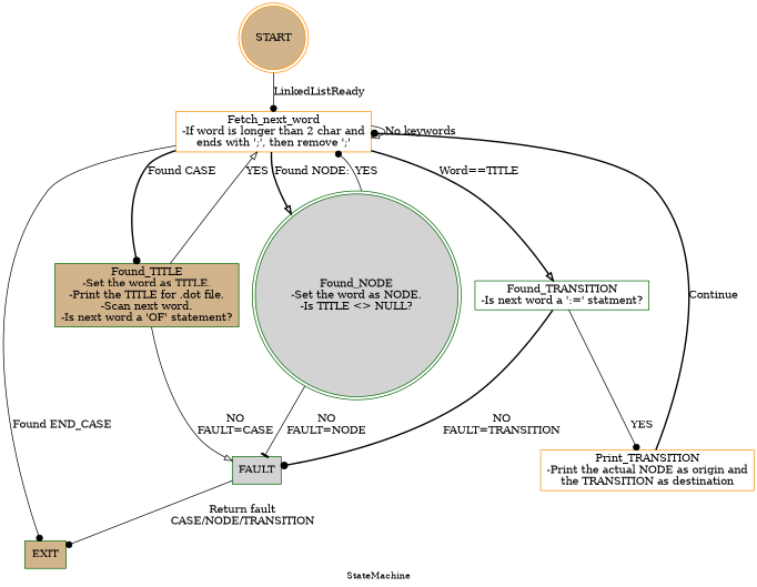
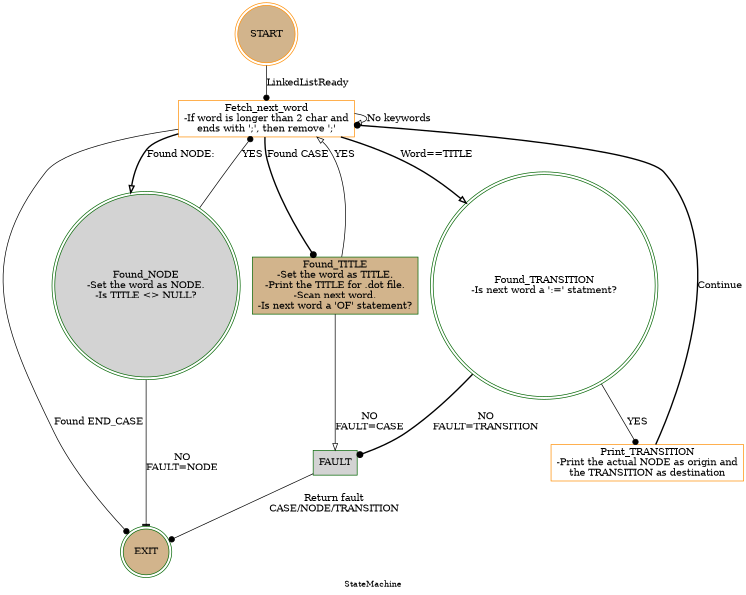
  digraph {
    fontsize=12
    label=StateMachine
    node [color=darkgreen fillcolor=tan shape=box style=filled]
    edge [arrowhead=dot style=solid]
    n1 [color=darkorange label=START shape=doublecircle]
    n2 [color=darkorange fillcolor=white label="Fetch_next_word\n-If word is longer than 2 char and\nends with ';', then remove ';'"]
-   n3 [label=EXIT]
+   n3 [label=EXIT shape=doublecircle]
    n4 [label="Found_TITLE\n-Set the word as TITLE.\n-Print the TITLE for .dot file.\n-Scan next word.\n-Is next word a 'OF' statement?"]
    n5 [fillcolor=lightgrey label="Found_NODE\n-Set the word as NODE.\n-Is TITLE <> NULL?" shape=doublecircle]
-   n6 [fillcolor=white label="Found_TRANSITION\n-Is next word a ':=' statment?"]
+   n6 [fillcolor=white label="Found_TRANSITION\n-Is next word a ':=' statment?" shape=doublecircle]
    n7 [fillcolor=lightgrey label=FAULT]
    n8 [color=darkorange fillcolor=white label="Print_TRANSITION\n-Print the actual NODE as origin and\nthe TRANSITION as destination"]
    n1 -> n2 [label=LinkedListReady]
    n2 -> n2 [arrowhead=onormal label="No keywords"]
    n2 -> n3 [label="Found END_CASE"]
    n2 -> n4 [label="Found CASE" style=bold]
    n2 -> n5 [arrowhead=onormal label="Found NODE:" style=bold]
    n2 -> n6 [arrowhead=onormal label="Word==TITLE" style=bold]
    n4 -> n2 [arrowhead=onormal label=YES]
    n4 -> n7 [arrowhead=onormal label="NO\nFAULT=CASE"]
    n5 -> n2 [label=YES]
-   n5 -> n7 [arrowhead=tee label="NO\nFAULT=NODE"]
+   n5 -> n3 [arrowhead=tee label="NO\nFAULT=NODE"]
    n6 -> n7 [label="NO\nFAULT=TRANSITION" style=bold]
    n6 -> n8 [label=YES]
    n7 -> n3 [label="Return fault\nCASE/NODE/TRANSITION"]
    n8 -> n2 [label=Continue style=bold]
  }
